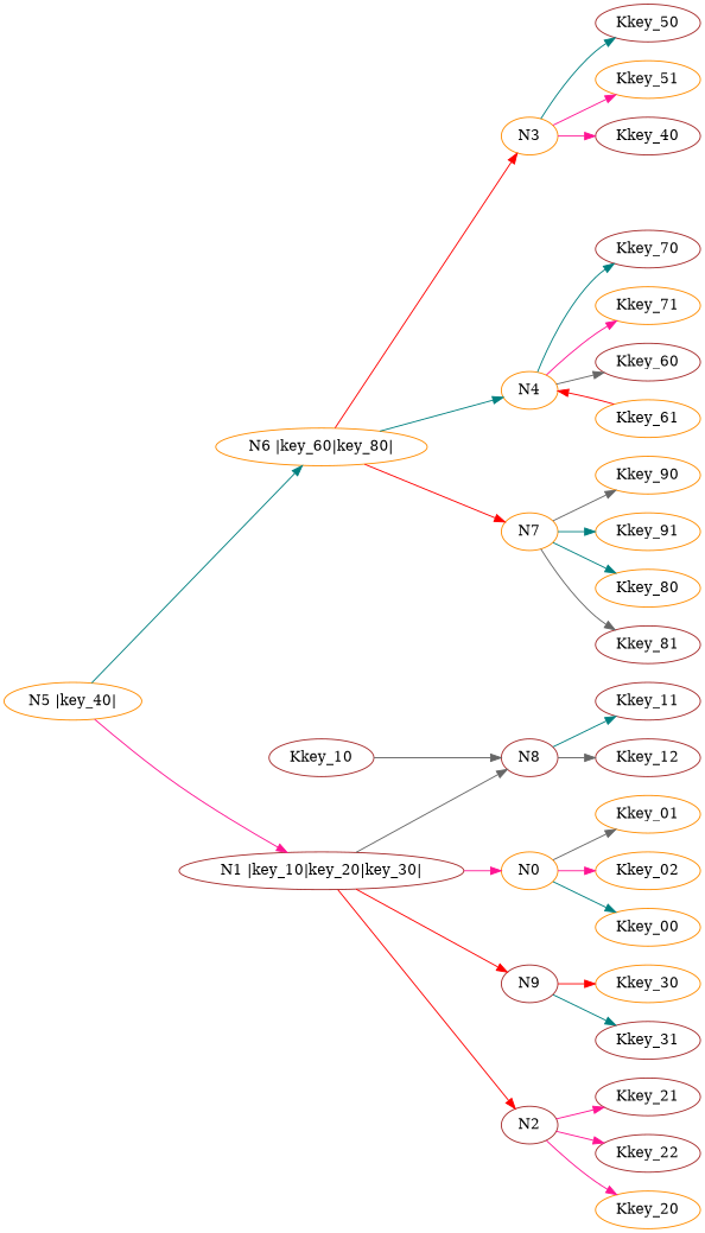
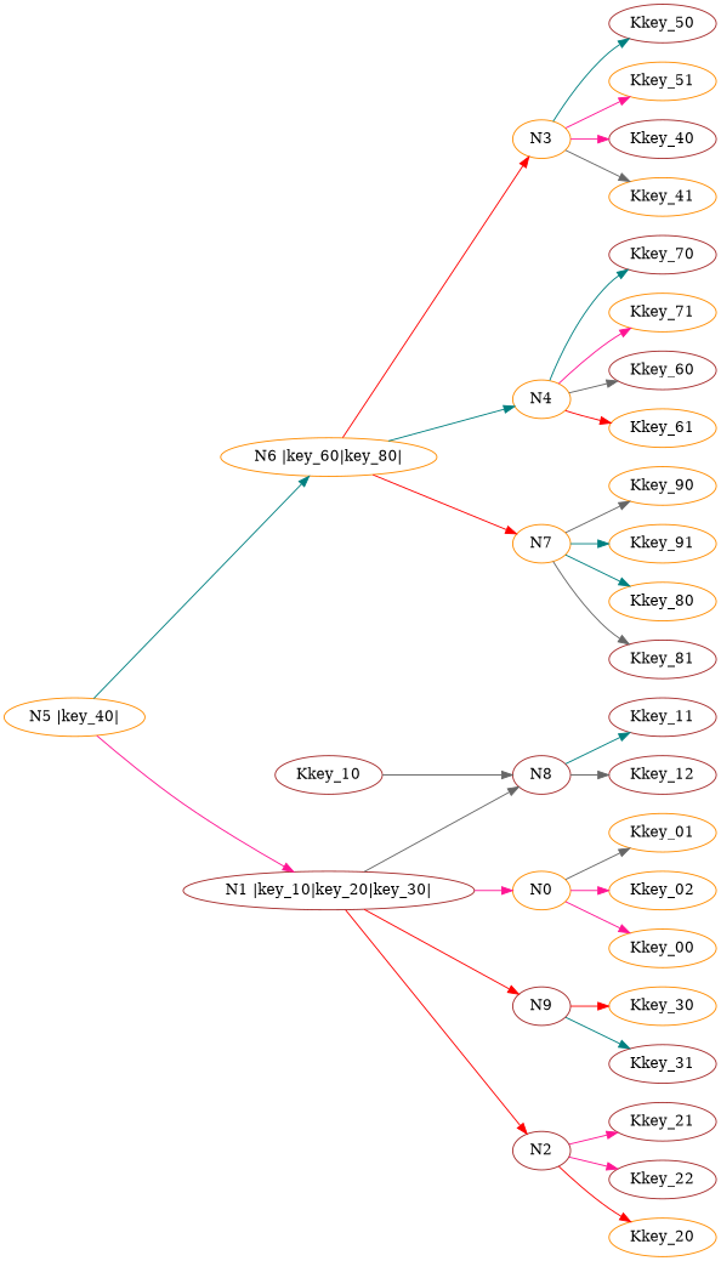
  digraph {
    rankdir=LR
    node [color=darkorange]
    edge [color=deeppink]
    n1 [label="N5 |key_40|"]
    n2 [color=brown label="N1 |key_10|key_20|key_30|"]
    n3 [label="N6 |key_60|key_80|"]
    N0
    N8 [color=brown]
    N2 [color=brown]
    N9 [color=brown]
    N3
    N4
    N7
    Kkey_00
    Kkey_01
    Kkey_02
    Kkey_11 [color=brown]
    Kkey_12 [color=brown]
    Kkey_20
    Kkey_21 [color=brown]
    Kkey_22 [color=brown]
    Kkey_30
    Kkey_31 [color=brown]
    Kkey_10 [color=brown]
    Kkey_40 [color=brown]
+   Kkey_41
    Kkey_50 [color=brown]
    Kkey_51
    Kkey_60 [color=brown]
    Kkey_61
    Kkey_70 [color=brown]
    Kkey_71
    Kkey_80
    Kkey_81 [color=brown]
    Kkey_90
    Kkey_91
    n1 -> n2
    n1 -> n3 [color=teal]
    n2 -> N0
    n2 -> N8 [color=gray40]
    n2 -> N2 [color=red]
    n2 -> N9 [color=red]
    n3 -> N3 [color=red]
    n3 -> N4 [color=teal]
    n3 -> N7 [color=red]
-   N0 -> Kkey_00 [color=teal]
+   N0 -> Kkey_00
    N0 -> Kkey_01 [color=gray40]
    N0 -> Kkey_02
    N8 -> Kkey_11 [color=teal]
    N8 -> Kkey_12 [color=gray40]
-   N2 -> Kkey_20
+   N2 -> Kkey_20 [color=red]
    N2 -> Kkey_21
    N2 -> Kkey_22
    N9 -> Kkey_30 [color=red]
    N9 -> Kkey_31 [color=teal]
    N3 -> Kkey_40
+   N3 -> Kkey_41 [color=gray40]
    N3 -> Kkey_50 [color=teal]
    N3 -> Kkey_51
    N4 -> Kkey_60 [color=gray40]
-   Kkey_61 -> N4 [color=red]
+   N4 -> Kkey_61 [color=red]
    N4 -> Kkey_70 [color=teal]
    N4 -> Kkey_71
    N7 -> Kkey_80 [color=teal]
    N7 -> Kkey_81 [color=gray40]
    N7 -> Kkey_90 [color=gray40]
    N7 -> Kkey_91 [color=teal]
    Kkey_10 -> N8 [color=gray40]
  }
